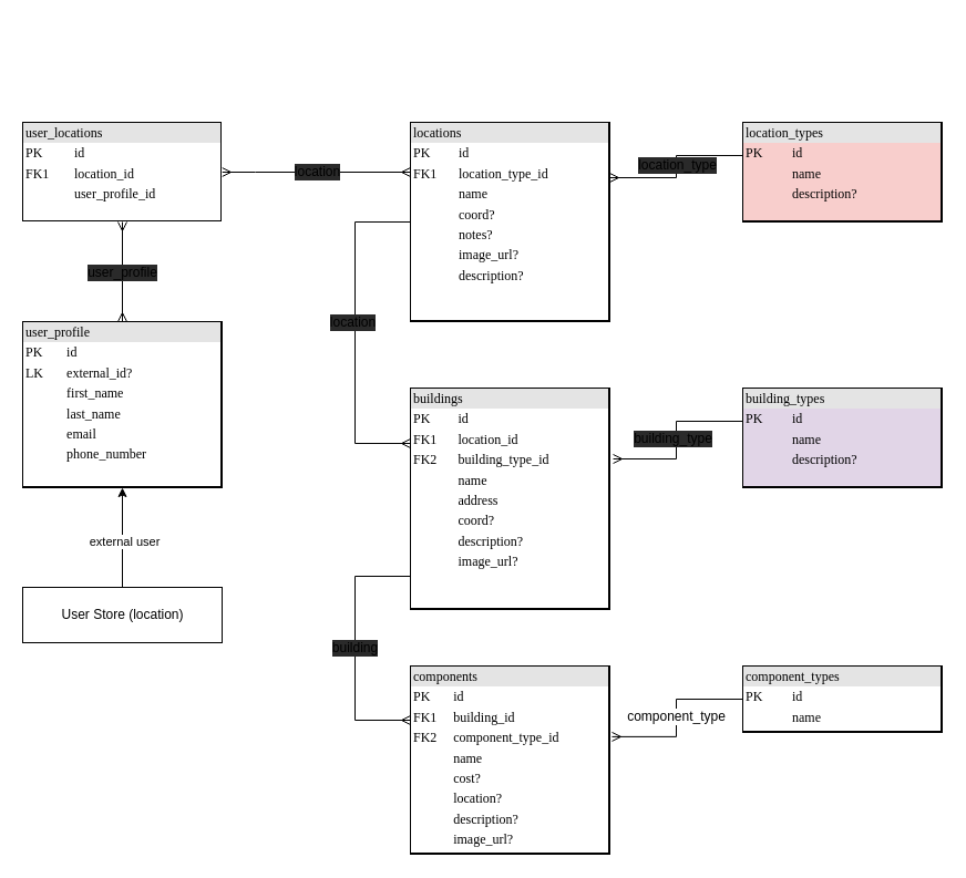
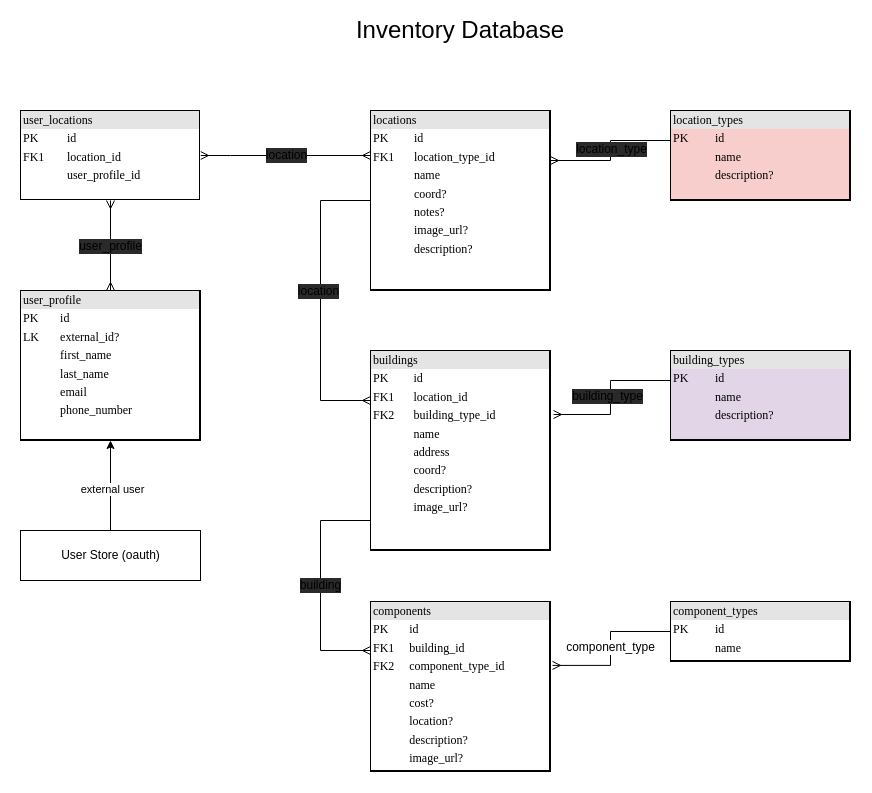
  <mxCell id="0" />
  <mxCell id="1" parent="0" />
  <mxCell id="2" style="edgeStyle=orthogonalEdgeStyle;rounded=0;orthogonalLoop=1;jettySize=auto;html=1;startArrow=ERmany;startFill=0;endArrow=ERmany;endFill=0;fontSize=12;entryX=1;entryY=0.5;entryDx=0;entryDy=0;exitX=0;exitY=0.25;exitDx=0;exitDy=0;" parent="1" source="6" target="18" edge="1"><mxGeometry relative="1" as="geometry"><Array as="points"><mxPoint x="230" y="155" /><mxPoint x="230" y="155" /></Array></mxGeometry></mxCell>
  <mxCell id="3" value="location" style="text;html=1;resizable=0;points=[];align=center;verticalAlign=middle;labelBackgroundColor=#2A2A2A;fontSize=12;" parent="2" vertex="1" connectable="0"><mxGeometry x="0.005" y="-1" relative="1" as="geometry"><mxPoint as="offset" /></mxGeometry></mxCell>
  <mxCell id="4" style="edgeStyle=orthogonalEdgeStyle;rounded=0;orthogonalLoop=1;jettySize=auto;html=1;startArrow=none;startFill=0;endArrow=ERmany;endFill=0;fontSize=12;" parent="1" source="6" target="8" edge="1"><mxGeometry relative="1" as="geometry"><Array as="points"><mxPoint x="320" y="200" /><mxPoint x="320" y="400" /></Array></mxGeometry></mxCell>
  <mxCell id="5" value="location" style="text;html=1;resizable=0;points=[];align=center;verticalAlign=middle;labelBackgroundColor=#2A2A2A;fontSize=12;" parent="4" vertex="1" connectable="0"><mxGeometry x="-0.067" y="-3" relative="1" as="geometry"><mxPoint as="offset" /></mxGeometry></mxCell>
  <mxCell id="6" value="&lt;div style=&quot;box-sizing: border-box ; width: 100% ; background: #e4e4e4 ; padding: 2px&quot;&gt;&lt;font color=&quot;#000000&quot;&gt;locations&lt;/font&gt;&lt;/div&gt;&lt;table style=&quot;width: 100% ; font-size: 1em&quot; cellspacing=&quot;0&quot; cellpadding=&quot;2&quot;&gt;&lt;tbody&gt;&lt;tr&gt;&lt;td&gt;PK&lt;/td&gt;&lt;td&gt;id&lt;/td&gt;&lt;/tr&gt;&lt;tr&gt;&lt;td&gt;FK1&lt;br&gt;&lt;/td&gt;&lt;td&gt;location_type_id&lt;br&gt;&lt;/td&gt;&lt;/tr&gt;&lt;tr&gt;&lt;td&gt;&lt;br&gt;&lt;/td&gt;&lt;td&gt;name&lt;br&gt;&lt;/td&gt;&lt;/tr&gt;&lt;tr&gt;&lt;td&gt;&lt;br&gt;&lt;/td&gt;&lt;td&gt;coord?&lt;br&gt;&lt;/td&gt;&lt;/tr&gt;&lt;tr&gt;&lt;td&gt;&lt;br&gt;&lt;/td&gt;&lt;td&gt;notes?&lt;br&gt;&lt;/td&gt;&lt;/tr&gt;&lt;tr&gt;&lt;td&gt;&lt;br&gt;&lt;/td&gt;&lt;td&gt;image_url?&lt;/td&gt;&lt;/tr&gt;&lt;tr&gt;&lt;td&gt;&lt;br&gt;&lt;/td&gt;&lt;td&gt;description?&lt;/td&gt;&lt;/tr&gt;&lt;tr&gt;&lt;td&gt;&lt;br&gt;&lt;/td&gt;&lt;td&gt;&lt;br&gt;&lt;/td&gt;&lt;/tr&gt;&lt;/tbody&gt;&lt;/table&gt;" style="verticalAlign=top;align=left;overflow=fill;html=1;rounded=0;shadow=0;comic=0;labelBackgroundColor=none;strokeColor=#000000;strokeWidth=1;fontFamily=Verdana;fontSize=12;labelBorderColor=#000000;" parent="1" vertex="1"><mxGeometry x="370" y="110" width="180" height="180" as="geometry" /></mxCell>
  <mxCell id="7" value="building" style="edgeStyle=orthogonalEdgeStyle;rounded=0;orthogonalLoop=1;jettySize=auto;html=1;startArrow=none;startFill=0;endArrow=ERmany;endFill=0;fontSize=12;labelBackgroundColor=#2A2A2A;" parent="1" source="8" target="17" edge="1"><mxGeometry relative="1" as="geometry"><Array as="points"><mxPoint x="320" y="520" /><mxPoint x="320" y="650" /></Array></mxGeometry></mxCell>
  <mxCell id="8" value="&lt;div style=&quot;box-sizing: border-box ; width: 100% ; background: #e4e4e4 ; padding: 2px&quot;&gt;&lt;font color=&quot;#000000&quot;&gt;buildings&lt;/font&gt;&lt;/div&gt;&lt;table style=&quot;width: 100% ; font-size: 1em&quot; cellspacing=&quot;0&quot; cellpadding=&quot;2&quot;&gt;&lt;tbody&gt;&lt;tr&gt;&lt;td&gt;PK&lt;/td&gt;&lt;td&gt;id&lt;/td&gt;&lt;/tr&gt;&lt;tr&gt;&lt;td&gt;FK1&lt;/td&gt;&lt;td&gt;location_id&lt;br&gt;&lt;/td&gt;&lt;/tr&gt;&lt;tr&gt;&lt;td&gt;FK2&lt;/td&gt;&lt;td&gt;building_type_id&lt;br&gt;&lt;/td&gt;&lt;/tr&gt;&lt;tr&gt;&lt;td&gt;&lt;br&gt;&lt;/td&gt;&lt;td&gt;name&lt;br&gt;&lt;/td&gt;&lt;/tr&gt;&lt;tr&gt;&lt;td&gt;&lt;br&gt;&lt;/td&gt;&lt;td&gt;address&lt;br&gt;&lt;/td&gt;&lt;/tr&gt;&lt;tr&gt;&lt;td&gt;&lt;br&gt;&lt;/td&gt;&lt;td&gt;coord?&lt;br&gt;&lt;/td&gt;&lt;/tr&gt;&lt;tr&gt;&lt;td&gt;&lt;br&gt;&lt;/td&gt;&lt;td&gt;description?&lt;br&gt;&lt;/td&gt;&lt;/tr&gt;&lt;tr&gt;&lt;td&gt;&lt;br&gt;&lt;/td&gt;&lt;td&gt;image_url?&lt;/td&gt;&lt;/tr&gt;&lt;tr&gt;&lt;td&gt;&lt;br&gt;&lt;/td&gt;&lt;td&gt;&lt;br&gt;&lt;/td&gt;&lt;/tr&gt;&lt;tr&gt;&lt;td&gt;&lt;br&gt;&lt;/td&gt;&lt;td&gt;&lt;br&gt;&lt;/td&gt;&lt;/tr&gt;&lt;/tbody&gt;&lt;/table&gt;" style="verticalAlign=top;align=left;overflow=fill;html=1;rounded=0;shadow=0;comic=0;labelBackgroundColor=none;strokeColor=#000000;strokeWidth=1;fontFamily=Verdana;fontSize=12;labelBorderColor=#000000;" parent="1" vertex="1"><mxGeometry x="370" y="350" width="180" height="200" as="geometry" /></mxCell>
  <mxCell id="9" style="edgeStyle=orthogonalEdgeStyle;rounded=0;orthogonalLoop=1;jettySize=auto;html=1;entryX=1.017;entryY=0.32;entryDx=0;entryDy=0;entryPerimeter=0;startArrow=none;startFill=0;endArrow=ERmany;endFill=0;fontSize=12;" parent="1" source="11" target="8" edge="1"><mxGeometry relative="1" as="geometry"><Array as="points"><mxPoint x="610" y="380" /><mxPoint x="610" y="414" /></Array></mxGeometry></mxCell>
  <mxCell id="10" value="building_type" style="text;html=1;resizable=0;points=[];align=center;verticalAlign=middle;labelBackgroundColor=#2A2A2A;fontSize=12;" parent="9" vertex="1" connectable="0"><mxGeometry x="-0.118" y="9" relative="1" as="geometry"><mxPoint x="-13" y="8" as="offset" /></mxGeometry></mxCell>
  <mxCell id="11" value="&lt;div style=&quot;box-sizing: border-box ; width: 100% ; background: #e4e4e4 ; padding: 2px&quot;&gt;&lt;font color=&quot;#000000&quot;&gt;building_types&lt;/font&gt;&lt;/div&gt;&lt;table style=&quot;width: 100% ; font-size: 1em&quot; cellspacing=&quot;0&quot; cellpadding=&quot;2&quot;&gt;&lt;tbody&gt;&lt;tr&gt;&lt;td&gt;PK&lt;/td&gt;&lt;td&gt;id&lt;/td&gt;&lt;/tr&gt;&lt;tr&gt;&lt;td&gt;&lt;br&gt;&lt;/td&gt;&lt;td&gt;name&lt;/td&gt;&lt;/tr&gt;&lt;tr&gt;&lt;td&gt;&lt;br&gt;&lt;/td&gt;&lt;td&gt;description?&lt;br&gt;&lt;/td&gt;&lt;/tr&gt;&lt;/tbody&gt;&lt;/table&gt;" style="verticalAlign=top;align=left;overflow=fill;html=1;rounded=0;shadow=0;comic=0;labelBackgroundColor=none;strokeColor=#000000;strokeWidth=1;fontFamily=Verdana;fontSize=12;labelBorderColor=#000000;fillColor=#e1d5e7;" parent="1" vertex="1"><mxGeometry x="670" y="350" width="180" height="90" as="geometry" /></mxCell>
  <mxCell id="12" style="edgeStyle=orthogonalEdgeStyle;rounded=0;orthogonalLoop=1;jettySize=auto;html=1;startArrow=none;startFill=0;fontSize=24;endArrow=ERmany;endFill=0;" parent="1" source="14" target="6" edge="1"><mxGeometry relative="1" as="geometry"><Array as="points"><mxPoint x="610" y="140" /><mxPoint x="610" y="160" /></Array></mxGeometry></mxCell>
  <mxCell id="13" value="&lt;div style=&quot;font-size: 12px&quot;&gt;location_type&lt;/div&gt;" style="text;html=1;resizable=0;points=[];align=center;verticalAlign=middle;labelBackgroundColor=#2A2A2A;fontSize=12;" parent="12" vertex="1" connectable="0"><mxGeometry x="-0.143" y="8" relative="1" as="geometry"><mxPoint x="-8" y="8" as="offset" /></mxGeometry></mxCell>
  <mxCell id="14" value="&lt;div style=&quot;box-sizing: border-box ; width: 100% ; background: #e4e4e4 ; padding: 2px&quot;&gt;&lt;font color=&quot;#000000&quot;&gt;location_types&lt;/font&gt;&lt;/div&gt;&lt;table style=&quot;width: 100% ; font-size: 1em&quot; cellspacing=&quot;0&quot; cellpadding=&quot;2&quot;&gt;&lt;tbody&gt;&lt;tr&gt;&lt;td&gt;PK&lt;/td&gt;&lt;td&gt;id&lt;br&gt;&lt;/td&gt;&lt;/tr&gt;&lt;tr&gt;&lt;td&gt;&lt;br&gt;&lt;/td&gt;&lt;td&gt;name&lt;br&gt;&lt;/td&gt;&lt;/tr&gt;&lt;tr&gt;&lt;td&gt;&lt;br&gt;&lt;/td&gt;&lt;td&gt;description?&lt;br&gt;&lt;/td&gt;&lt;/tr&gt;&lt;/tbody&gt;&lt;/table&gt;" style="verticalAlign=top;align=left;overflow=fill;html=1;rounded=0;shadow=0;comic=0;labelBackgroundColor=none;strokeColor=#000000;strokeWidth=1;fontFamily=Verdana;fontSize=12;labelBorderColor=#000000;fillColor=#f8cecc;" parent="1" vertex="1"><mxGeometry x="670" y="110" width="180" height="90" as="geometry" /></mxCell>
  <mxCell id="15" value="component_type" style="edgeStyle=orthogonalEdgeStyle;rounded=0;orthogonalLoop=1;jettySize=auto;html=1;entryX=1.011;entryY=0.376;entryDx=0;entryDy=0;entryPerimeter=0;startArrow=none;startFill=0;endArrow=ERmany;endFill=0;fontSize=12;" parent="1" source="16" target="17" edge="1"><mxGeometry relative="1" as="geometry"><Array as="points"><mxPoint x="610" y="631" /><mxPoint x="610" y="665" /></Array></mxGeometry></mxCell>
  <mxCell id="16" value="&lt;div style=&quot;box-sizing: border-box ; width: 100% ; background: #e4e4e4 ; padding: 2px&quot;&gt;&lt;font color=&quot;#000000&quot;&gt;component_types&lt;/font&gt;&lt;/div&gt;&lt;table style=&quot;width: 100% ; font-size: 1em&quot; cellspacing=&quot;0&quot; cellpadding=&quot;2&quot;&gt;&lt;tbody&gt;&lt;tr&gt;&lt;td&gt;PK&lt;/td&gt;&lt;td&gt;id&lt;/td&gt;&lt;/tr&gt;&lt;tr&gt;&lt;td&gt;&lt;br&gt;&lt;/td&gt;&lt;td&gt;name&lt;br&gt;&lt;/td&gt;&lt;/tr&gt;&lt;tr&gt;&lt;td&gt;&lt;br&gt;&lt;/td&gt;&lt;td&gt;description?&lt;br&gt;&lt;/td&gt;&lt;/tr&gt;&lt;/tbody&gt;&lt;/table&gt;" style="verticalAlign=top;align=left;overflow=fill;html=1;rounded=0;shadow=0;comic=0;labelBackgroundColor=none;strokeColor=#000000;strokeWidth=1;fontFamily=Verdana;fontSize=12;labelBorderColor=#000000;" parent="1" vertex="1"><mxGeometry x="670" y="601" width="180" height="60" as="geometry" /></mxCell>
  <mxCell id="17" value="&lt;div style=&quot;box-sizing: border-box ; width: 100% ; background: #e4e4e4 ; padding: 2px&quot;&gt;&lt;font color=&quot;#000000&quot;&gt;components&lt;/font&gt;&lt;/div&gt;&lt;table style=&quot;width: 100% ; font-size: 1em&quot; cellspacing=&quot;0&quot; cellpadding=&quot;2&quot;&gt;&lt;tbody&gt;&lt;tr&gt;&lt;td&gt;PK&lt;/td&gt;&lt;td&gt;id&lt;/td&gt;&lt;/tr&gt;&lt;tr&gt;&lt;td&gt;FK1&lt;/td&gt;&lt;td&gt;building_id&lt;/td&gt;&lt;/tr&gt;&lt;tr&gt;&lt;td&gt;FK2&lt;br&gt;&lt;/td&gt;&lt;td&gt;component_type_id&lt;/td&gt;&lt;/tr&gt;&lt;tr&gt;&lt;td&gt;&lt;br&gt;&lt;/td&gt;&lt;td&gt;name&lt;br&gt;&lt;/td&gt;&lt;/tr&gt;&lt;tr&gt;&lt;td&gt;&lt;br&gt;&lt;/td&gt;&lt;td&gt;cost?&lt;br&gt;&lt;/td&gt;&lt;/tr&gt;&lt;tr&gt;&lt;td&gt;&lt;br&gt;&lt;/td&gt;&lt;td&gt;location?&lt;br&gt;&lt;/td&gt;&lt;/tr&gt;&lt;tr&gt;&lt;td&gt;&lt;br&gt;&lt;/td&gt;&lt;td&gt;description?&lt;br&gt;&lt;/td&gt;&lt;/tr&gt;&lt;tr&gt;&lt;td&gt;&lt;br&gt;&lt;/td&gt;&lt;td&gt;image_url?&lt;/td&gt;&lt;/tr&gt;&lt;/tbody&gt;&lt;/table&gt;" style="verticalAlign=top;align=left;overflow=fill;html=1;rounded=0;shadow=0;comic=0;labelBackgroundColor=none;strokeColor=#000000;strokeWidth=1;fontFamily=Verdana;fontSize=12;labelBorderColor=#000000;" parent="1" vertex="1"><mxGeometry x="370" y="601" width="180" height="170" as="geometry" /></mxCell>
  <mxCell id="18" value="&lt;div style=&quot;box-sizing: border-box ; width: 100% ; background: #e4e4e4 ; padding: 2px&quot;&gt;&lt;font color=&quot;#000000&quot;&gt;user_locations&lt;/font&gt;&lt;/div&gt;&lt;table style=&quot;width: 100% ; font-size: 1em&quot; cellspacing=&quot;0&quot; cellpadding=&quot;2&quot;&gt;&lt;tbody&gt;&lt;tr&gt;&lt;td&gt;PK&lt;/td&gt;&lt;td&gt;id&lt;/td&gt;&lt;/tr&gt;&lt;tr&gt;&lt;td&gt;FK1&lt;/td&gt;&lt;td&gt;location_id&lt;/td&gt;&lt;/tr&gt;&lt;tr&gt;&lt;td&gt;&lt;br&gt;&lt;/td&gt;&lt;td&gt;user_profile_id&lt;br&gt;&lt;/td&gt;&lt;/tr&gt;&lt;/tbody&gt;&lt;/table&gt;" style="verticalAlign=top;align=left;overflow=fill;html=1;rounded=0;shadow=0;comic=0;labelBackgroundColor=none;strokeWidth=1;fontFamily=Verdana;fontSize=12;labelBorderColor=#000000;strokeColor=none;" parent="1" vertex="1"><mxGeometry x="20" y="110" width="180" height="90" as="geometry" /></mxCell>
  <mxCell id="19" style="edgeStyle=orthogonalEdgeStyle;rounded=0;orthogonalLoop=1;jettySize=auto;html=1;entryX=0.5;entryY=1;entryDx=0;entryDy=0;" parent="1" source="21" target="23" edge="1"><mxGeometry relative="1" as="geometry" /></mxCell>
  <mxCell id="20" value="external user" style="edgeLabel;html=1;align=center;verticalAlign=middle;resizable=0;points=[];" parent="19" vertex="1" connectable="0"><mxGeometry x="-0.067" y="-1" relative="1" as="geometry"><mxPoint as="offset" /></mxGeometry></mxCell>
- <mxCell id="21" value="User Store (location)" style="html=1;" parent="1" vertex="1"><mxGeometry x="20" y="530" width="180" height="50" as="geometry" /></mxCell>
+ <mxCell id="21" value="User Store (oauth)" style="html=1;" parent="1" vertex="1"><mxGeometry x="20" y="530" width="180" height="50" as="geometry" /></mxCell>
+ <mxCell id="22" value="Inventory Database" style="text;html=1;strokeColor=none;fillColor=none;align=center;verticalAlign=middle;whiteSpace=wrap;rounded=0;fontSize=24;" parent="1" vertex="1"><mxGeometry x="285" y="20" width="350" height="20" as="geometry" /></mxCell>
  <mxCell id="23" value="&lt;div style=&quot;box-sizing: border-box ; width: 100% ; background: #e4e4e4 ; padding: 2px&quot;&gt;&lt;font color=&quot;#000000&quot;&gt;user_profile&lt;/font&gt;&lt;/div&gt;&lt;table style=&quot;width: 100% ; font-size: 1em&quot; cellspacing=&quot;0&quot; cellpadding=&quot;2&quot;&gt;&lt;tbody&gt;&lt;tr&gt;&lt;td&gt;PK&lt;/td&gt;&lt;td&gt;id&lt;br&gt;&lt;/td&gt;&lt;/tr&gt;&lt;tr&gt;&lt;td&gt;LK&lt;/td&gt;&lt;td&gt;external_id?&lt;/td&gt;&lt;/tr&gt;&lt;tr&gt;&lt;td&gt;&lt;br&gt;&lt;/td&gt;&lt;td&gt;first_name&lt;br&gt;&lt;/td&gt;&lt;/tr&gt;&lt;tr&gt;&lt;td&gt;&lt;br&gt;&lt;/td&gt;&lt;td&gt;last_name&lt;br&gt;&lt;/td&gt;&lt;/tr&gt;&lt;tr&gt;&lt;td&gt;&lt;br&gt;&lt;/td&gt;&lt;td&gt;email&lt;/td&gt;&lt;/tr&gt;&lt;tr&gt;&lt;td&gt;&lt;br&gt;&lt;/td&gt;&lt;td&gt;phone_number&lt;/td&gt;&lt;/tr&gt;&lt;/tbody&gt;&lt;/table&gt;" style="verticalAlign=top;align=left;overflow=fill;html=1;rounded=0;shadow=0;comic=0;labelBackgroundColor=none;strokeColor=#000000;strokeWidth=1;fontFamily=Verdana;fontSize=12;labelBorderColor=#000000;" parent="1" vertex="1"><mxGeometry x="20" y="290" width="180" height="150" as="geometry" /></mxCell>
  <mxCell id="24" style="edgeStyle=orthogonalEdgeStyle;rounded=0;orthogonalLoop=1;jettySize=auto;html=1;startArrow=ERmany;startFill=0;endArrow=ERmany;endFill=0;fontSize=12;entryX=0.5;entryY=0;entryDx=0;entryDy=0;exitX=0.5;exitY=1;exitDx=0;exitDy=0;" parent="1" source="18" target="23" edge="1"><mxGeometry relative="1" as="geometry"><Array as="points" /><mxPoint x="110" y="260" as="sourcePoint" /><mxPoint x="-60" y="260" as="targetPoint" /></mxGeometry></mxCell>
  <mxCell id="25" value="user_profile" style="text;html=1;resizable=0;points=[];align=center;verticalAlign=middle;labelBackgroundColor=#2A2A2A;fontSize=12;" parent="24" vertex="1" connectable="0"><mxGeometry x="0.005" y="-1" relative="1" as="geometry"><mxPoint as="offset" /></mxGeometry></mxCell>
